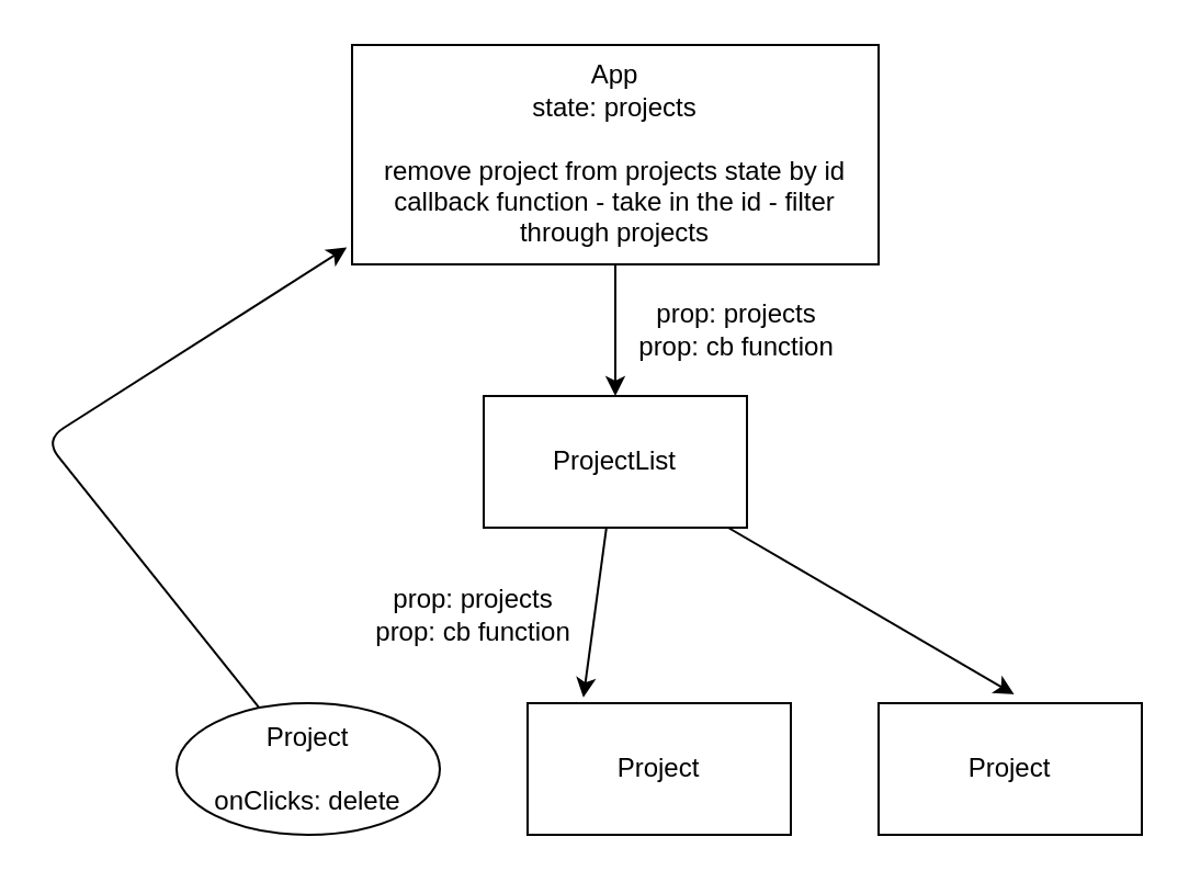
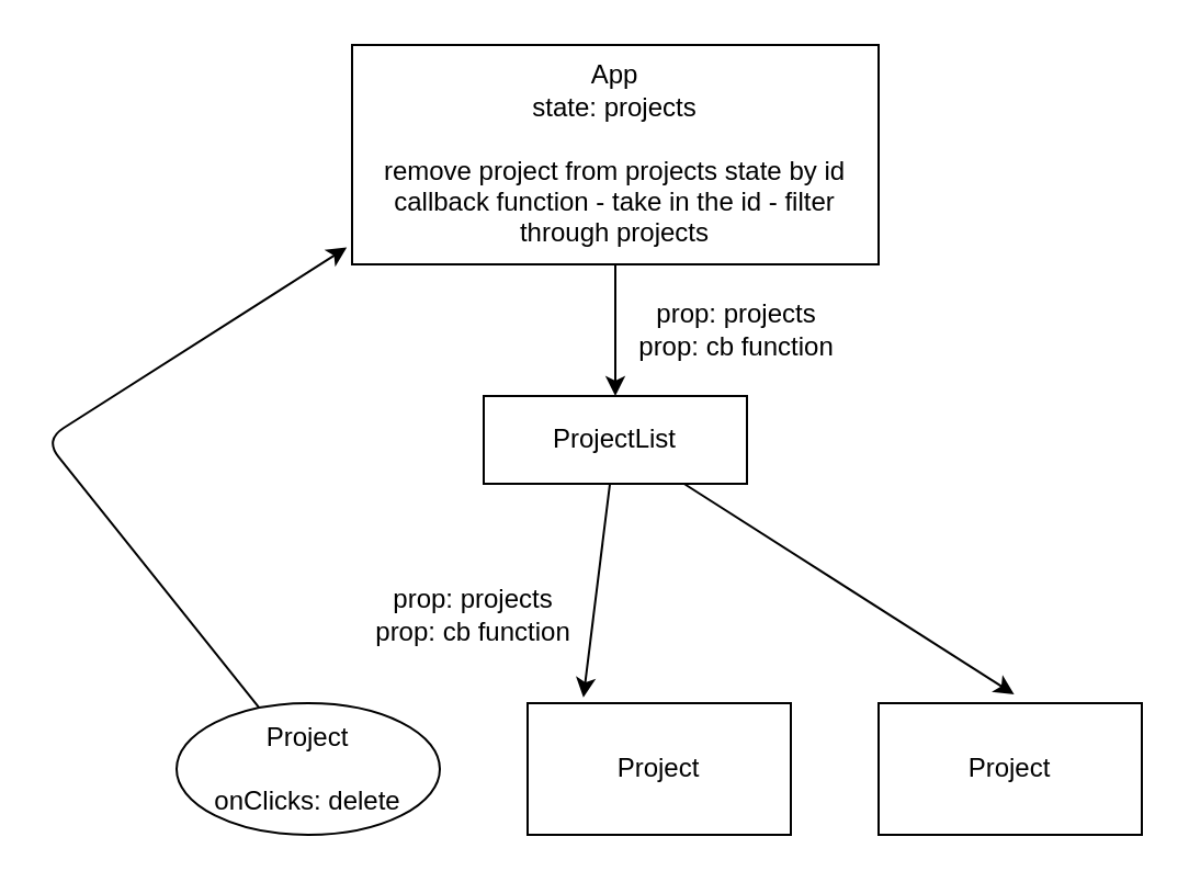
  <mxCell id="0" />
  <mxCell id="1" parent="0" />
  <mxCell id="2" style="edgeStyle=none;html=1;" edge="1" parent="1" source="3" target="6"><mxGeometry relative="1" as="geometry" /></mxCell>
  <mxCell id="3" value="App&lt;br&gt;state: projects&lt;br&gt;&lt;br&gt;remove project from projects state by id&lt;br&gt;callback function - take in the id - filter through projects" style="whiteSpace=wrap;html=1;" vertex="1" parent="1"><mxGeometry x="160" y="20" width="240" height="100" as="geometry" /></mxCell>
  <mxCell id="4" style="edgeStyle=none;html=1;entryX=0.212;entryY=-0.043;entryDx=0;entryDy=0;entryPerimeter=0;" edge="1" parent="1" source="6" target="9"><mxGeometry relative="1" as="geometry" /></mxCell>
  <mxCell id="5" style="edgeStyle=none;html=1;entryX=0.515;entryY=-0.067;entryDx=0;entryDy=0;entryPerimeter=0;" edge="1" parent="1" source="6" target="10"><mxGeometry relative="1" as="geometry" /></mxCell>
- <mxCell id="6" value="ProjectList" style="whiteSpace=wrap;html=1;" vertex="1" parent="1"><mxGeometry x="220" y="180" width="120" height="60" as="geometry" /></mxCell>
+ <mxCell id="6" value="ProjectList" style="whiteSpace=wrap;html=1;" vertex="1" parent="1"><mxGeometry x="220" y="180" width="120" height="40" as="geometry" /></mxCell>
  <mxCell id="7" style="edgeStyle=none;html=1;entryX=-0.01;entryY=0.923;entryDx=0;entryDy=0;entryPerimeter=0;" edge="1" parent="1" source="8" target="3"><mxGeometry relative="1" as="geometry"><Array as="points"><mxPoint x="20" y="200" /></Array></mxGeometry></mxCell>
  <mxCell id="8" value="Project&lt;br&gt;&lt;br&gt;onClicks: delete" style="ellipse;whiteSpace=wrap;html=1;" vertex="1" parent="1"><mxGeometry x="80" y="320" width="120" height="60" as="geometry" /></mxCell>
  <mxCell id="9" value="Project" style="whiteSpace=wrap;html=1;" vertex="1" parent="1"><mxGeometry x="240" y="320" width="120" height="60" as="geometry" /></mxCell>
  <mxCell id="10" value="Project" style="whiteSpace=wrap;html=1;" vertex="1" parent="1"><mxGeometry x="400" y="320" width="120" height="60" as="geometry" /></mxCell>
  <mxCell id="11" value="prop: projects&lt;br&gt;prop: cb function" style="text;html=1;align=center;verticalAlign=middle;resizable=0;points=[];autosize=1;strokeColor=none;fillColor=none;" vertex="1" parent="1"><mxGeometry x="280" y="130" width="110" height="40" as="geometry" /></mxCell>
  <mxCell id="12" value="prop: projects&lt;br&gt;prop: cb function" style="text;html=1;align=center;verticalAlign=middle;resizable=0;points=[];autosize=1;strokeColor=none;fillColor=none;" vertex="1" parent="1"><mxGeometry x="160" y="260" width="110" height="40" as="geometry" /></mxCell>
